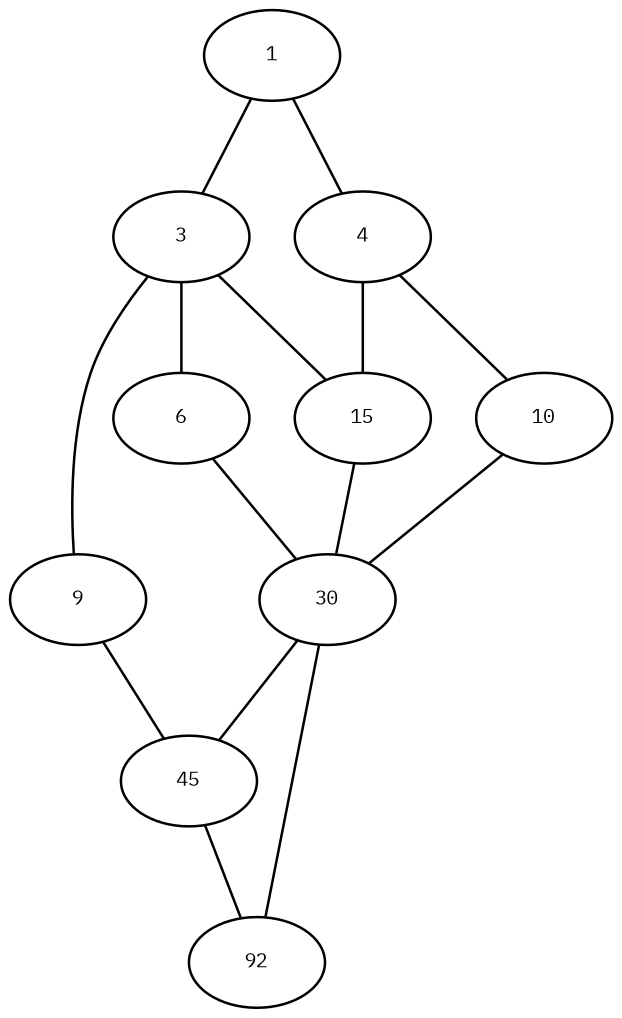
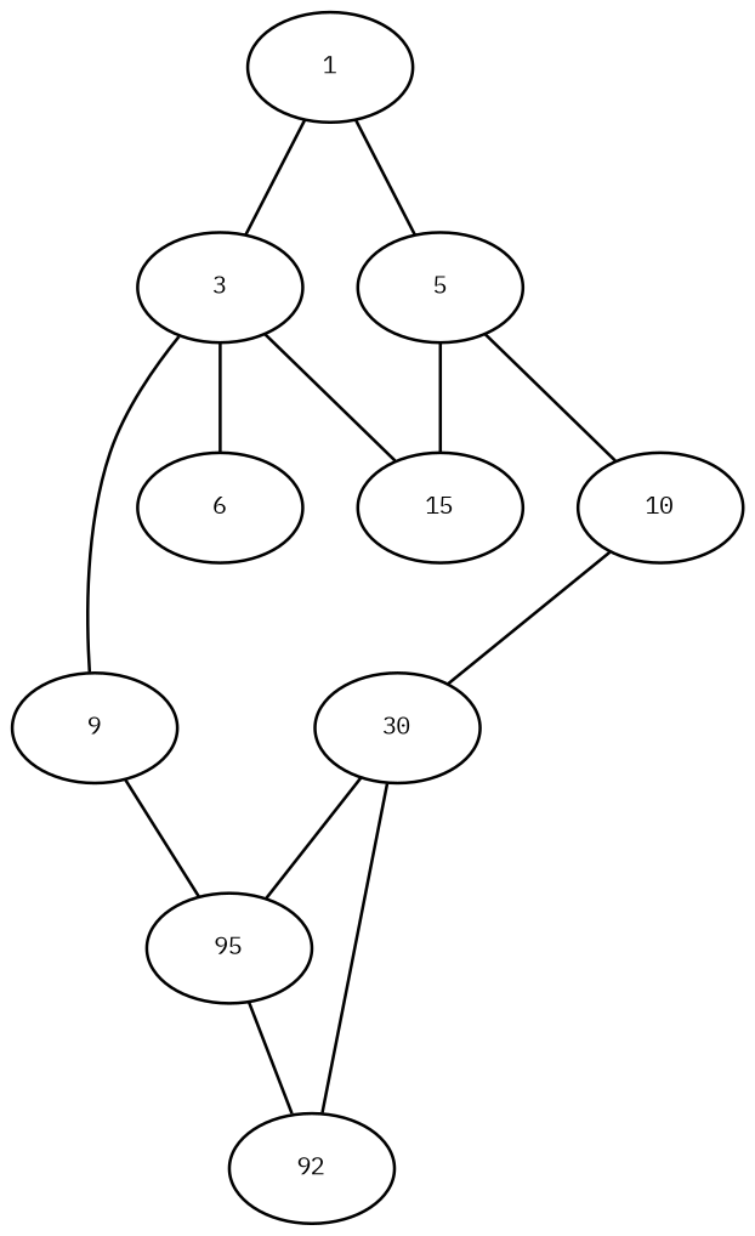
  graph {
    fontname="IBM Plex Mono"
    node [fontname="IBM Plex Mono" fontsize=8]
    edge [fontname="IBM Plex Mono" fontsize=8]
    n1 [label=1]
    n2 [label=3]
-   n3 [label=4]
+   n3 [label=5]
    n4 [label=6]
    n5 [label=9]
    n6 [label=15]
    n7 [label=10]
    n8 [label=30]
-   n9 [label=45]
+   n9 [label=95]
    n10 [label=92]
    n1 -- n2
    n1 -- n3
    n2 -- n4
    n2 -- n5
    n2 -- n6
    n3 -- n6
    n3 -- n7
-   n4 -- n8
    n5 -- n9
-   n6 -- n8
    n7 -- n8
    n8 -- n9
    n8 -- n10
    n9 -- n10
  }
